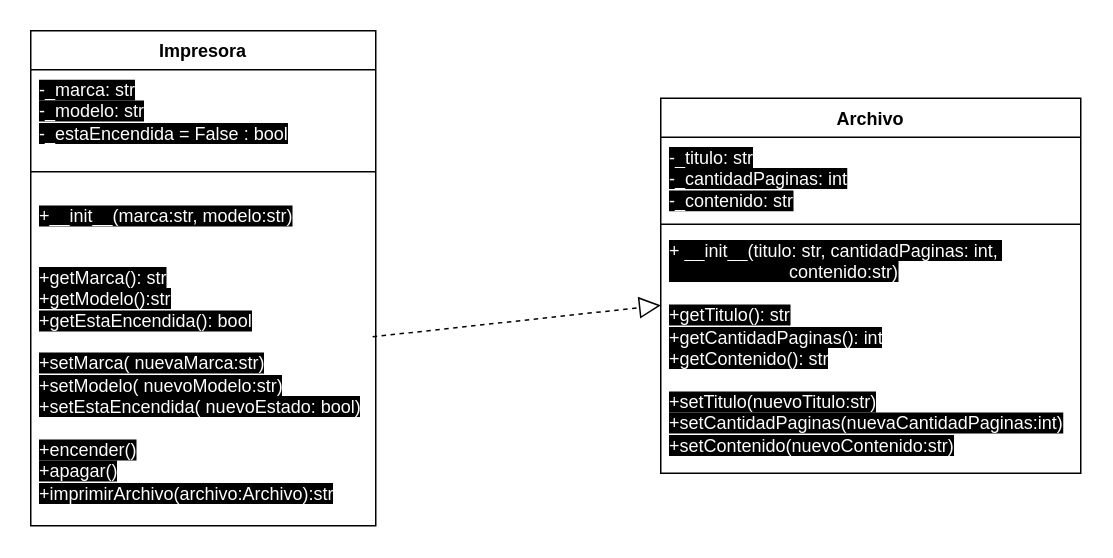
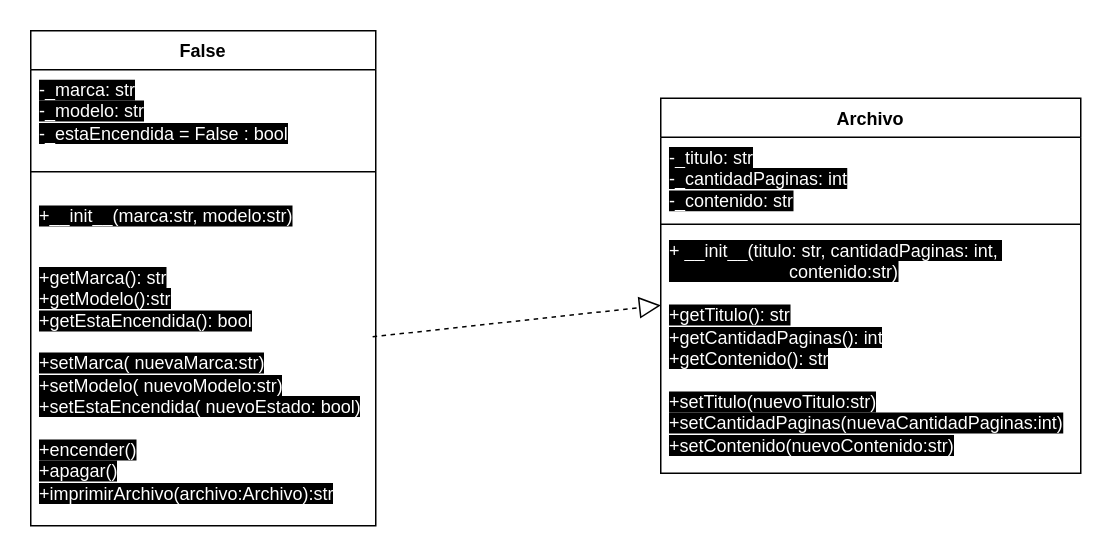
  <mxCell id="0" />
  <mxCell id="1" parent="0" />
  <mxCell id="2" value="Archivo" style="swimlane;fontStyle=1;align=center;verticalAlign=top;childLayout=stackLayout;horizontal=1;startSize=26;horizontalStack=0;resizeParent=1;resizeParentMax=0;resizeLast=0;collapsible=1;marginBottom=0;whiteSpace=wrap;html=1;" vertex="1" parent="1"><mxGeometry x="440" y="65" width="280" height="250" as="geometry" /></mxCell>
  <mxCell id="3" value="&lt;div&gt;&lt;span style=&quot;background-color: rgb(0, 0, 0);&quot;&gt;&lt;font color=&quot;#ffffff&quot;&gt;&lt;span style=&quot;text-wrap: nowrap;&quot;&gt;-_titulo: str&lt;/span&gt;&lt;br style=&quot;padding: 0px; margin: 0px; text-wrap: nowrap;&quot;&gt;&lt;span style=&quot;text-wrap: nowrap;&quot;&gt;-_cantidadPaginas: int&lt;/span&gt;&lt;br style=&quot;padding: 0px; margin: 0px; text-wrap: nowrap;&quot;&gt;&lt;span style=&quot;text-wrap: nowrap;&quot;&gt;-_contenido: str&lt;/span&gt;&lt;/font&gt;&lt;/span&gt;&lt;br&gt;&lt;/div&gt;" style="text;strokeColor=none;fillColor=none;align=left;verticalAlign=top;spacingLeft=4;spacingRight=4;overflow=hidden;rotatable=0;points=[[0,0.5],[1,0.5]];portConstraint=eastwest;whiteSpace=wrap;html=1;" vertex="1" parent="2"><mxGeometry y="26" width="280" height="54" as="geometry" /></mxCell>
  <mxCell id="4" value="" style="line;strokeWidth=1;fillColor=none;align=left;verticalAlign=middle;spacingTop=-1;spacingLeft=3;spacingRight=3;rotatable=0;labelPosition=right;points=[];portConstraint=eastwest;strokeColor=inherit;" vertex="1" parent="2"><mxGeometry y="80" width="280" height="8" as="geometry" /></mxCell>
  <mxCell id="5" value="&lt;div&gt;&lt;font style=&quot;background-color: rgb(0, 0, 0);&quot; color=&quot;#ffffff&quot;&gt;&lt;span style=&quot;text-wrap: nowrap;&quot;&gt;+ __init__(titulo: str, cantidadPaginas: int,&amp;nbsp;&lt;/span&gt;&lt;/font&gt;&lt;/div&gt;&lt;div&gt;&lt;font style=&quot;background-color: rgb(0, 0, 0);&quot; color=&quot;#ffffff&quot;&gt;&lt;span style=&quot;text-wrap: nowrap;&quot;&gt;&lt;span style=&quot;white-space: pre;&quot;&gt;&#09;&lt;/span&gt;&lt;span style=&quot;white-space: pre;&quot;&gt;&#09;&lt;/span&gt;&lt;span style=&quot;white-space: pre;&quot;&gt;&#09;&lt;/span&gt;contenido:str)&lt;/span&gt;&lt;br style=&quot;padding: 0px; margin: 0px; text-wrap: nowrap;&quot;&gt;&lt;br style=&quot;padding: 0px; margin: 0px; text-wrap: nowrap;&quot;&gt;&lt;span style=&quot;text-wrap: nowrap;&quot;&gt;+getTitulo(): str&lt;/span&gt;&lt;br style=&quot;padding: 0px; margin: 0px; text-wrap: nowrap;&quot;&gt;&lt;span style=&quot;text-wrap: nowrap;&quot;&gt;+getCantidadPaginas(): int&lt;/span&gt;&lt;br style=&quot;padding: 0px; margin: 0px; text-wrap: nowrap;&quot;&gt;&lt;span style=&quot;text-wrap: nowrap;&quot;&gt;+getContenido(): str&lt;/span&gt;&lt;br style=&quot;padding: 0px; margin: 0px; text-wrap: nowrap;&quot;&gt;&lt;br style=&quot;padding: 0px; margin: 0px; text-wrap: nowrap;&quot;&gt;&lt;span style=&quot;text-wrap: nowrap;&quot;&gt;+setTitulo(nuevoTitulo:str)&lt;/span&gt;&lt;br style=&quot;padding: 0px; margin: 0px; text-wrap: nowrap;&quot;&gt;&lt;span style=&quot;text-wrap: nowrap;&quot;&gt;+setCantidadPaginas(nuevaCantidadPaginas:int)&lt;/span&gt;&lt;br style=&quot;padding: 0px; margin: 0px; text-wrap: nowrap;&quot;&gt;&lt;span style=&quot;text-wrap: nowrap;&quot;&gt;+setContenido(nuevoContenido:str)&lt;/span&gt;&lt;/font&gt;&lt;br&gt;&lt;/div&gt;" style="text;strokeColor=none;fillColor=none;align=left;verticalAlign=top;spacingLeft=4;spacingRight=4;overflow=hidden;rotatable=0;points=[[0,0.5],[1,0.5]];portConstraint=eastwest;whiteSpace=wrap;html=1;" vertex="1" parent="2"><mxGeometry y="88" width="280" height="162" as="geometry" /></mxCell>
- <mxCell id="6" value="Impresora" style="swimlane;fontStyle=1;align=center;verticalAlign=top;childLayout=stackLayout;horizontal=1;startSize=26;horizontalStack=0;resizeParent=1;resizeParentMax=0;resizeLast=0;collapsible=1;marginBottom=0;whiteSpace=wrap;html=1;" vertex="1" parent="1"><mxGeometry x="20" y="20" width="230" height="330" as="geometry" /></mxCell>
+ <mxCell id="6" value="False" style="swimlane;fontStyle=1;align=center;verticalAlign=top;childLayout=stackLayout;horizontal=1;startSize=26;horizontalStack=0;resizeParent=1;resizeParentMax=0;resizeLast=0;collapsible=1;marginBottom=0;whiteSpace=wrap;html=1;" vertex="1" parent="1"><mxGeometry x="20" y="20" width="230" height="330" as="geometry" /></mxCell>
  <mxCell id="7" value="&lt;font color=&quot;#ffffff&quot; style=&quot;background-color: rgb(0, 0, 0);&quot;&gt;&lt;span style=&quot;text-wrap: nowrap;&quot;&gt;-_marca: str&lt;/span&gt;&lt;br style=&quot;padding: 0px; margin: 0px; text-wrap: nowrap;&quot;&gt;&lt;span style=&quot;text-wrap: nowrap;&quot;&gt;-_modelo: str&lt;/span&gt;&lt;br style=&quot;padding: 0px; margin: 0px; text-wrap: nowrap;&quot;&gt;&lt;span style=&quot;text-wrap: nowrap;&quot;&gt;-_estaEncendida = False : bool&lt;/span&gt;&lt;/font&gt;" style="text;strokeColor=none;fillColor=none;align=left;verticalAlign=top;spacingLeft=4;spacingRight=4;overflow=hidden;rotatable=0;points=[[0,0.5],[1,0.5]];portConstraint=eastwest;whiteSpace=wrap;html=1;" vertex="1" parent="6"><mxGeometry y="26" width="230" height="64" as="geometry" /></mxCell>
  <mxCell id="8" value="" style="line;strokeWidth=1;fillColor=none;align=left;verticalAlign=middle;spacingTop=-1;spacingLeft=3;spacingRight=3;rotatable=0;labelPosition=right;points=[];portConstraint=eastwest;strokeColor=inherit;" vertex="1" parent="6"><mxGeometry y="90" width="230" height="8" as="geometry" /></mxCell>
  <mxCell id="9" value="&lt;p&gt;&lt;span style=&quot;text-wrap: nowrap; background-color: rgb(0, 0, 0);&quot;&gt;&lt;font color=&quot;#ffffff&quot;&gt;+__init__(marca:str, modelo:str)&lt;/font&gt;&lt;/span&gt;&lt;/p&gt;&lt;span style=&quot;background-color: rgb(0, 0, 0);&quot;&gt;&lt;font color=&quot;#ffffff&quot;&gt;&lt;br style=&quot;padding: 0px; margin: 0px; text-wrap: nowrap;&quot;&gt;&lt;span style=&quot;text-wrap: nowrap;&quot;&gt;+getMarca(): str&lt;/span&gt;&lt;br style=&quot;padding: 0px; margin: 0px; text-wrap: nowrap;&quot;&gt;&lt;span style=&quot;text-wrap: nowrap;&quot;&gt;+getModelo():str&lt;/span&gt;&lt;br style=&quot;padding: 0px; margin: 0px; text-wrap: nowrap;&quot;&gt;&lt;span style=&quot;text-wrap: nowrap;&quot;&gt;+getEstaEncendida(): bool&lt;/span&gt;&lt;br style=&quot;padding: 0px; margin: 0px; text-wrap: nowrap;&quot;&gt;&lt;br style=&quot;padding: 0px; margin: 0px; text-wrap: nowrap;&quot;&gt;&lt;span style=&quot;text-wrap: nowrap;&quot;&gt;+setMarca( nuevaMarca:str)&lt;/span&gt;&lt;br style=&quot;padding: 0px; margin: 0px; text-wrap: nowrap;&quot;&gt;&lt;span style=&quot;text-wrap: nowrap;&quot;&gt;+setModelo( nuevoModelo:str)&lt;/span&gt;&lt;br style=&quot;padding: 0px; margin: 0px; text-wrap: nowrap;&quot;&gt;&lt;span style=&quot;text-wrap: nowrap;&quot;&gt;+setEstaEncendida( nuevoEstado: bool)&lt;/span&gt;&lt;br style=&quot;padding: 0px; margin: 0px; text-wrap: nowrap;&quot;&gt;&lt;br style=&quot;padding: 0px; margin: 0px; text-wrap: nowrap;&quot;&gt;&lt;span style=&quot;text-wrap: nowrap;&quot;&gt;+encender()&lt;/span&gt;&lt;br style=&quot;padding: 0px; margin: 0px; text-wrap: nowrap;&quot;&gt;&lt;span style=&quot;text-wrap: nowrap;&quot;&gt;+apagar()&lt;/span&gt;&lt;br style=&quot;padding: 0px; margin: 0px; text-wrap: nowrap;&quot;&gt;&lt;span style=&quot;text-wrap: nowrap;&quot;&gt;+imprimirArchivo(archivo:Archivo):str&lt;/span&gt;&lt;/font&gt;&lt;/span&gt;" style="text;strokeColor=none;fillColor=none;align=left;verticalAlign=top;spacingLeft=4;spacingRight=4;overflow=hidden;rotatable=0;points=[[0,0.5],[1,0.5]];portConstraint=eastwest;whiteSpace=wrap;html=1;" vertex="1" parent="6"><mxGeometry y="98" width="230" height="232" as="geometry" /></mxCell>
  <mxCell id="10" value="" style="endArrow=block;dashed=1;endFill=0;endSize=12;html=1;rounded=0;exitX=0.991;exitY=0.457;exitDx=0;exitDy=0;exitPerimeter=0;entryX=0;entryY=0.309;entryDx=0;entryDy=0;entryPerimeter=0;" edge="1" parent="1" source="9" target="5"><mxGeometry width="160" relative="1" as="geometry"><mxPoint x="250" y="218" as="sourcePoint" /><mxPoint x="448" y="190" as="targetPoint" /></mxGeometry></mxCell>
